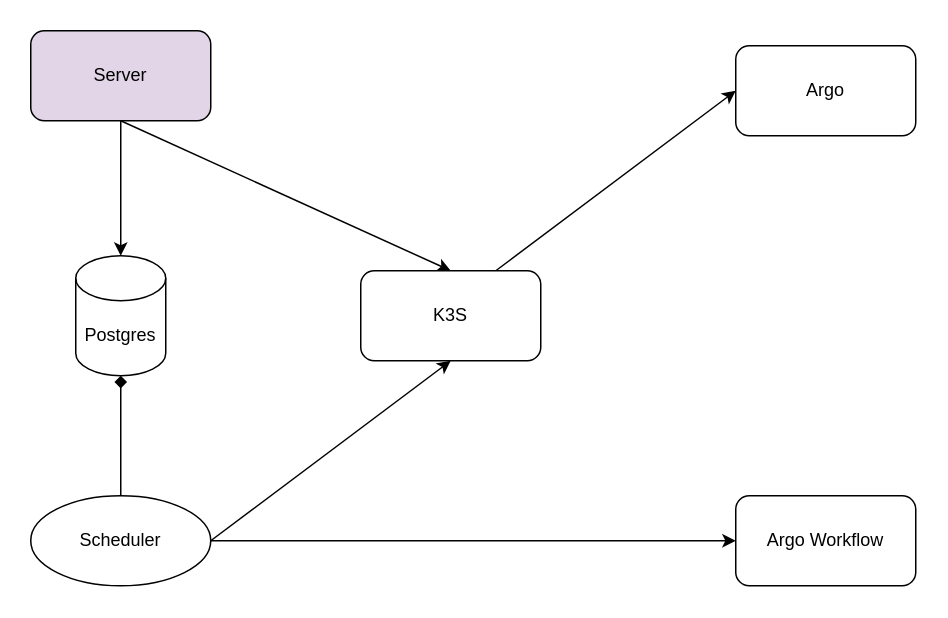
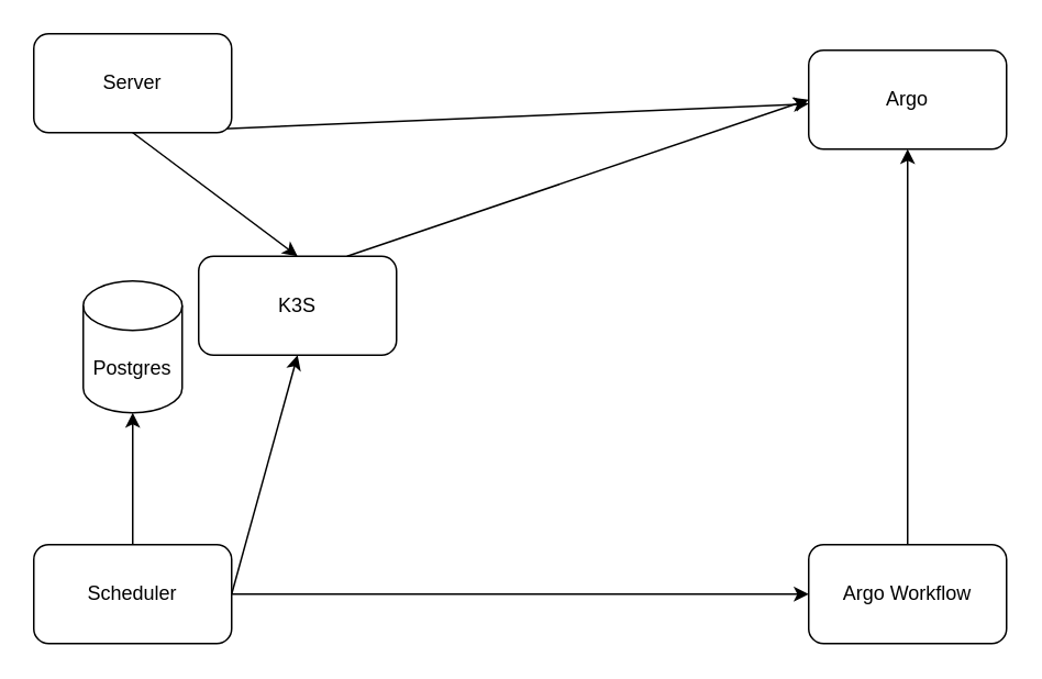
  <mxCell id="0" />
  <mxCell id="1" parent="0" />
  <mxCell id="2" style="edgeStyle=none;html=1;exitX=0.5;exitY=1;exitDx=0;exitDy=0;entryX=0.5;entryY=0;entryDx=0;entryDy=0;" parent="1" source="4" target="10" edge="1"><mxGeometry relative="1" as="geometry" /></mxCell>
- <mxCell id="3" style="edgeStyle=none;html=1;exitX=0.5;exitY=1;exitDx=0;exitDy=0;entryX=0.5;entryY=0;entryDx=0;entryDy=0;entryPerimeter=0;" parent="1" source="4" target="11" edge="1"><mxGeometry relative="1" as="geometry" /></mxCell>
- <mxCell id="4" value="Server" style="rounded=1;whiteSpace=wrap;html=1;fillColor=#e1d5e7;" parent="1" vertex="1"><mxGeometry x="20" y="20" width="120" height="60" as="geometry" /></mxCell>
+ <mxCell id="3" style="edgeStyle=none;html=1;exitX=0.5;exitY=1;exitDx=0;exitDy=0;" parent="1" source="4" target="12" edge="1"><mxGeometry relative="1" as="geometry" /></mxCell>
+ <mxCell id="4" value="Server" style="rounded=1;whiteSpace=wrap;html=1;" parent="1" vertex="1"><mxGeometry x="20" y="20" width="120" height="60" as="geometry" /></mxCell>
  <mxCell id="5" style="edgeStyle=none;html=1;exitX=1;exitY=0.5;exitDx=0;exitDy=0;entryX=0.5;entryY=1;entryDx=0;entryDy=0;" parent="1" source="8" target="10" edge="1"><mxGeometry relative="1" as="geometry" /></mxCell>
- <mxCell id="6" style="edgeStyle=none;html=1;exitX=0.5;exitY=0;exitDx=0;exitDy=0;entryX=0.5;entryY=1;entryDx=0;entryDy=0;entryPerimeter=0;endArrow=diamond;" parent="1" source="8" target="11" edge="1"><mxGeometry relative="1" as="geometry" /></mxCell>
+ <mxCell id="6" style="edgeStyle=none;html=1;exitX=0.5;exitY=0;exitDx=0;exitDy=0;entryX=0.5;entryY=1;entryDx=0;entryDy=0;entryPerimeter=0;" parent="1" source="8" target="11" edge="1"><mxGeometry relative="1" as="geometry" /></mxCell>
  <mxCell id="7" style="edgeStyle=none;html=1;exitX=1;exitY=0.5;exitDx=0;exitDy=0;entryX=0;entryY=0.5;entryDx=0;entryDy=0;" parent="1" source="8" target="14" edge="1"><mxGeometry relative="1" as="geometry" /></mxCell>
- <mxCell id="8" value="Scheduler" style="ellipse;whiteSpace=wrap;html=1;" parent="1" vertex="1"><mxGeometry x="20" y="330" width="120" height="60" as="geometry" /></mxCell>
+ <mxCell id="8" value="Scheduler" style="rounded=1;whiteSpace=wrap;html=1;" parent="1" vertex="1"><mxGeometry x="20" y="330" width="120" height="60" as="geometry" /></mxCell>
  <mxCell id="9" style="edgeStyle=none;html=1;exitX=0.75;exitY=0;exitDx=0;exitDy=0;entryX=0;entryY=0.5;entryDx=0;entryDy=0;" parent="1" source="10" target="12" edge="1"><mxGeometry relative="1" as="geometry" /></mxCell>
- <mxCell id="10" value="K3S" style="rounded=1;whiteSpace=wrap;html=1;" parent="1" vertex="1"><mxGeometry x="240" y="180" width="120" height="60" as="geometry" /></mxCell>
+ <mxCell id="10" value="K3S" style="rounded=1;whiteSpace=wrap;html=1;" parent="1" vertex="1"><mxGeometry x="120" y="155" width="120" height="60" as="geometry" /></mxCell>
  <mxCell id="11" value="Postgres" style="shape=cylinder3;whiteSpace=wrap;html=1;boundedLbl=1;backgroundOutline=1;size=15;" parent="1" vertex="1"><mxGeometry x="50" y="170" width="60" height="80" as="geometry" /></mxCell>
  <mxCell id="12" value="Argo" style="rounded=1;whiteSpace=wrap;html=1;" parent="1" vertex="1"><mxGeometry x="490" y="30" width="120" height="60" as="geometry" /></mxCell>
+ <mxCell id="13" style="edgeStyle=none;html=1;exitX=0.5;exitY=0;exitDx=0;exitDy=0;" parent="1" source="14" target="12" edge="1"><mxGeometry relative="1" as="geometry" /></mxCell>
  <mxCell id="14" value="Argo Workflow" style="rounded=1;whiteSpace=wrap;html=1;" parent="1" vertex="1"><mxGeometry x="490" y="330" width="120" height="60" as="geometry" /></mxCell>
